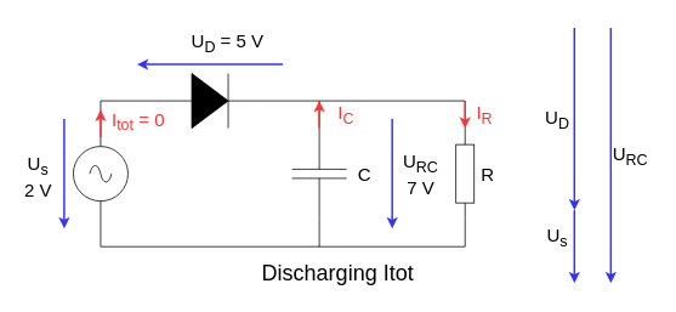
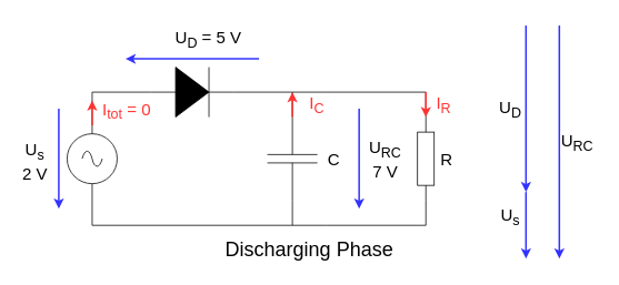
  <mxCell id="0" />
  <mxCell id="1" parent="0" />
  <mxCell id="2" value="" style="rounded=0;whiteSpace=wrap;html=1;strokeColor=none;" vertex="1" parent="1"><mxGeometry x="20" y="20" width="700" height="300" as="geometry" /></mxCell>
  <mxCell id="3" value="" style="pointerEvents=1;verticalLabelPosition=bottom;shadow=0;dashed=0;align=center;html=1;verticalAlign=top;shape=mxgraph.electrical.signal_sources.source;aspect=fixed;points=[[0.5,0,0],[1,0.5,0],[0.5,1,0],[0,0.5,0]];elSignalType=ac;" vertex="1" parent="1"><mxGeometry x="80" y="160" width="60" height="60" as="geometry" /></mxCell>
  <mxCell id="4" value="" style="pointerEvents=1;fillColor=strokeColor;verticalLabelPosition=bottom;shadow=0;dashed=0;align=center;html=1;verticalAlign=top;shape=mxgraph.electrical.diodes.diode;" vertex="1" parent="1"><mxGeometry x="180" y="80" width="100" height="60" as="geometry" /></mxCell>
  <mxCell id="5" value="" style="pointerEvents=1;verticalLabelPosition=bottom;shadow=0;dashed=0;align=center;html=1;verticalAlign=top;shape=mxgraph.electrical.capacitors.capacitor_1;rotation=90;" vertex="1" parent="1"><mxGeometry x="300" y="160" width="100" height="60" as="geometry" /></mxCell>
  <mxCell id="6" value="" style="pointerEvents=1;verticalLabelPosition=bottom;shadow=0;dashed=0;align=center;html=1;verticalAlign=top;shape=mxgraph.electrical.resistors.resistor_1;rotation=90;" vertex="1" parent="1"><mxGeometry x="460" y="180" width="100" height="20" as="geometry" /></mxCell>
  <mxCell id="7" value="" style="endArrow=none;html=1;rounded=0;entryX=0;entryY=0.5;entryDx=0;entryDy=0;entryPerimeter=0;exitX=0.5;exitY=0;exitDx=0;exitDy=0;exitPerimeter=0;" edge="1" parent="1" source="3" target="4"><mxGeometry width="50" height="50" relative="1" as="geometry"><mxPoint x="390" y="310" as="sourcePoint" /><mxPoint x="440" y="260" as="targetPoint" /><Array as="points"><mxPoint x="110" y="110" /></Array></mxGeometry></mxCell>
  <mxCell id="8" value="" style="endArrow=none;html=1;rounded=0;entryX=1;entryY=0.5;entryDx=0;entryDy=0;entryPerimeter=0;exitX=0;exitY=0.5;exitDx=0;exitDy=0;exitPerimeter=0;" edge="1" parent="1" source="6" target="4"><mxGeometry width="50" height="50" relative="1" as="geometry"><mxPoint x="390" y="310" as="sourcePoint" /><mxPoint x="440" y="260" as="targetPoint" /><Array as="points"><mxPoint x="510" y="110" /><mxPoint x="390" y="110" /></Array></mxGeometry></mxCell>
  <mxCell id="9" value="" style="endArrow=none;html=1;rounded=0;entryX=0;entryY=0.5;entryDx=0;entryDy=0;entryPerimeter=0;" edge="1" parent="1" target="5"><mxGeometry width="50" height="50" relative="1" as="geometry"><mxPoint x="350" y="110" as="sourcePoint" /><mxPoint x="440" y="260" as="targetPoint" /></mxGeometry></mxCell>
  <mxCell id="10" value="" style="endArrow=none;html=1;rounded=0;entryX=0.5;entryY=1;entryDx=0;entryDy=0;entryPerimeter=0;" edge="1" parent="1" target="3"><mxGeometry width="50" height="50" relative="1" as="geometry"><mxPoint x="390" y="270" as="sourcePoint" /><mxPoint x="440" y="260" as="targetPoint" /><Array as="points"><mxPoint x="110" y="270" /></Array></mxGeometry></mxCell>
  <mxCell id="11" value="" style="endArrow=none;html=1;rounded=0;entryX=1;entryY=0.5;entryDx=0;entryDy=0;entryPerimeter=0;" edge="1" parent="1" target="5"><mxGeometry width="50" height="50" relative="1" as="geometry"><mxPoint x="350" y="270" as="sourcePoint" /><mxPoint x="440" y="260" as="targetPoint" /></mxGeometry></mxCell>
  <mxCell id="12" value="" style="endArrow=none;html=1;rounded=0;entryX=1;entryY=0.5;entryDx=0;entryDy=0;entryPerimeter=0;" edge="1" parent="1" target="6"><mxGeometry width="50" height="50" relative="1" as="geometry"><mxPoint x="390" y="270" as="sourcePoint" /><mxPoint x="440" y="260" as="targetPoint" /><Array as="points"><mxPoint x="510" y="270" /></Array></mxGeometry></mxCell>
  <mxCell id="13" value="" style="endArrow=classic;html=1;rounded=0;strokeColor=#3333FF;strokeWidth=2;" edge="1" parent="1"><mxGeometry width="50" height="50" relative="1" as="geometry"><mxPoint x="70" y="130" as="sourcePoint" /><mxPoint x="70" y="250" as="targetPoint" /></mxGeometry></mxCell>
  <mxCell id="14" value="&lt;div&gt;&lt;font style=&quot;font-size: 20px;&quot;&gt;U&lt;sub&gt;s&lt;/sub&gt;&lt;/font&gt;&lt;/div&gt;&lt;div&gt;&lt;font style=&quot;font-size: 20px;&quot;&gt;2 V&lt;/font&gt;&lt;/div&gt;" style="edgeLabel;html=1;align=center;verticalAlign=middle;resizable=0;points=[];" vertex="1" connectable="0" parent="13"><mxGeometry x="-0.113" y="-2" relative="1" as="geometry"><mxPoint x="-28" y="9" as="offset" /></mxGeometry></mxCell>
  <mxCell id="15" value="" style="endArrow=classic;html=1;rounded=0;strokeColor=#3333FF;strokeWidth=2;" edge="1" parent="1"><mxGeometry width="50" height="50" relative="1" as="geometry"><mxPoint x="310" y="70" as="sourcePoint" /><mxPoint x="150" y="70" as="targetPoint" /></mxGeometry></mxCell>
  <mxCell id="16" value="&lt;div&gt;&lt;font style=&quot;font-size: 20px;&quot;&gt;U&lt;sub&gt;D&lt;/sub&gt;&amp;nbsp;= 5 V&lt;/font&gt;&lt;/div&gt;" style="edgeLabel;html=1;align=center;verticalAlign=middle;resizable=0;points=[];" vertex="1" connectable="0" parent="15"><mxGeometry x="-0.113" y="-2" relative="1" as="geometry"><mxPoint x="9" y="-22" as="offset" /></mxGeometry></mxCell>
  <mxCell id="17" value="" style="endArrow=classic;html=1;rounded=0;strokeColor=#3333FF;strokeWidth=2;" edge="1" parent="1"><mxGeometry width="50" height="50" relative="1" as="geometry"><mxPoint x="430" y="130" as="sourcePoint" /><mxPoint x="430" y="250" as="targetPoint" /></mxGeometry></mxCell>
  <mxCell id="18" value="&lt;div&gt;&lt;font style=&quot;font-size: 20px;&quot;&gt;U&lt;sub&gt;RC&lt;/sub&gt;&lt;br&gt;&lt;/font&gt;&lt;/div&gt;&lt;div&gt;&lt;font style=&quot;font-size: 20px;&quot;&gt;7 V&lt;/font&gt;&lt;/div&gt;" style="edgeLabel;html=1;align=center;verticalAlign=middle;resizable=0;points=[];" vertex="1" connectable="0" parent="17"><mxGeometry x="-0.113" y="-2" relative="1" as="geometry"><mxPoint x="32" y="7" as="offset" /></mxGeometry></mxCell>
  <mxCell id="19" value="&lt;font style=&quot;font-size: 20px;&quot;&gt;R&lt;/font&gt;" style="text;html=1;align=center;verticalAlign=middle;whiteSpace=wrap;rounded=0;" vertex="1" parent="1"><mxGeometry x="520" y="175" width="30" height="30" as="geometry" /></mxCell>
  <mxCell id="20" value="&lt;font style=&quot;font-size: 20px;&quot;&gt;C&lt;/font&gt;" style="text;html=1;align=center;verticalAlign=middle;whiteSpace=wrap;rounded=0;" vertex="1" parent="1"><mxGeometry x="385" y="175" width="30" height="30" as="geometry" /></mxCell>
  <mxCell id="21" value="" style="endArrow=classic;html=1;rounded=0;strokeWidth=2;strokeColor=#FF3333;exitX=0;exitY=0.5;exitDx=0;exitDy=0;exitPerimeter=0;" edge="1" parent="1" source="5"><mxGeometry width="50" height="50" relative="1" as="geometry"><mxPoint x="350" y="110" as="sourcePoint" /><mxPoint x="350" y="110" as="targetPoint" /></mxGeometry></mxCell>
  <mxCell id="22" value="&lt;font style=&quot;font-size: 20px; color: rgb(255, 51, 51);&quot;&gt;I&lt;sub&gt;C&lt;/sub&gt;&lt;/font&gt;" style="edgeLabel;html=1;align=center;verticalAlign=middle;resizable=0;points=[];" vertex="1" connectable="0" parent="21"><mxGeometry y="-4" relative="1" as="geometry"><mxPoint x="24" as="offset" /></mxGeometry></mxCell>
  <mxCell id="23" value="" style="endArrow=classic;html=1;rounded=0;strokeWidth=2;strokeColor=#FF3333;" edge="1" parent="1"><mxGeometry width="50" height="50" relative="1" as="geometry"><mxPoint x="110" y="150" as="sourcePoint" /><mxPoint x="110" y="120" as="targetPoint" /></mxGeometry></mxCell>
  <mxCell id="24" value="&lt;font style=&quot;font-size: 20px; color: rgb(255, 51, 51);&quot;&gt;I&lt;sub&gt;tot&lt;/sub&gt; = 0&lt;/font&gt;" style="edgeLabel;html=1;align=center;verticalAlign=middle;resizable=0;points=[];" vertex="1" connectable="0" parent="23"><mxGeometry x="0.2" y="4" relative="1" as="geometry"><mxPoint x="44" as="offset" /></mxGeometry></mxCell>
  <mxCell id="25" value="" style="endArrow=classic;html=1;rounded=0;strokeWidth=2;strokeColor=#FF3333;entryX=0;entryY=0.5;entryDx=0;entryDy=0;entryPerimeter=0;" edge="1" parent="1" target="6"><mxGeometry width="50" height="50" relative="1" as="geometry"><mxPoint x="510" y="110" as="sourcePoint" /><mxPoint x="600" y="140" as="targetPoint" /></mxGeometry></mxCell>
  <mxCell id="26" value="&lt;font style=&quot;font-size: 20px; color: rgb(255, 51, 51);&quot;&gt;I&lt;sub&gt;R&lt;/sub&gt;&lt;/font&gt;" style="edgeLabel;html=1;align=center;verticalAlign=middle;resizable=0;points=[];" vertex="1" connectable="0" parent="25"><mxGeometry y="-4" relative="1" as="geometry"><mxPoint x="24" as="offset" /></mxGeometry></mxCell>
- <mxCell id="27" value="&lt;font style=&quot;font-size: 24px;&quot;&gt;Discharging Itot&lt;/font&gt;" style="text;html=1;align=center;verticalAlign=middle;whiteSpace=wrap;rounded=0;" vertex="1" parent="1"><mxGeometry x="262.5" y="280" width="215" height="40" as="geometry" /></mxCell>
+ <mxCell id="27" value="&lt;font style=&quot;font-size: 24px;&quot;&gt;Discharging Phase&lt;/font&gt;" style="text;html=1;align=center;verticalAlign=middle;whiteSpace=wrap;rounded=0;" vertex="1" parent="1"><mxGeometry x="262.5" y="280" width="215" height="40" as="geometry" /></mxCell>
  <mxCell id="28" value="" style="endArrow=classic;html=1;rounded=0;strokeColor=#3333FF;strokeWidth=2;" edge="1" parent="1"><mxGeometry width="50" height="50" relative="1" as="geometry"><mxPoint x="630" y="230" as="sourcePoint" /><mxPoint x="630" y="310" as="targetPoint" /></mxGeometry></mxCell>
  <mxCell id="29" value="&lt;div&gt;&lt;font style=&quot;font-size: 20px;&quot;&gt;U&lt;sub&gt;s&lt;/sub&gt;&lt;/font&gt;&lt;/div&gt;" style="edgeLabel;html=1;align=center;verticalAlign=middle;resizable=0;points=[];" vertex="1" connectable="0" parent="28"><mxGeometry x="-0.113" y="-2" relative="1" as="geometry"><mxPoint x="-18" y="-6" as="offset" /></mxGeometry></mxCell>
  <mxCell id="30" value="" style="endArrow=classic;html=1;rounded=0;strokeColor=#3333FF;strokeWidth=2;" edge="1" parent="1"><mxGeometry width="50" height="50" relative="1" as="geometry"><mxPoint x="630" y="30" as="sourcePoint" /><mxPoint x="630" y="230" as="targetPoint" /></mxGeometry></mxCell>
  <mxCell id="31" value="&lt;div&gt;&lt;font style=&quot;font-size: 20px;&quot;&gt;U&lt;sub&gt;D&lt;/sub&gt;&lt;/font&gt;&lt;/div&gt;" style="edgeLabel;html=1;align=center;verticalAlign=middle;resizable=0;points=[];" vertex="1" connectable="0" parent="30"><mxGeometry x="-0.113" y="-2" relative="1" as="geometry"><mxPoint x="-18" y="11" as="offset" /></mxGeometry></mxCell>
  <mxCell id="32" value="" style="endArrow=classic;html=1;rounded=0;strokeColor=#3333FF;strokeWidth=2;" edge="1" parent="1"><mxGeometry width="50" height="50" relative="1" as="geometry"><mxPoint x="670" y="30" as="sourcePoint" /><mxPoint x="670" y="310" as="targetPoint" /></mxGeometry></mxCell>
  <mxCell id="33" value="&lt;div&gt;&lt;font style=&quot;font-size: 20px;&quot;&gt;U&lt;sub&gt;RC&lt;/sub&gt;&lt;br&gt;&lt;/font&gt;&lt;/div&gt;" style="edgeLabel;html=1;align=center;verticalAlign=middle;resizable=0;points=[];" vertex="1" connectable="0" parent="32"><mxGeometry x="-0.113" y="-2" relative="1" as="geometry"><mxPoint x="22" y="16" as="offset" /></mxGeometry></mxCell>
